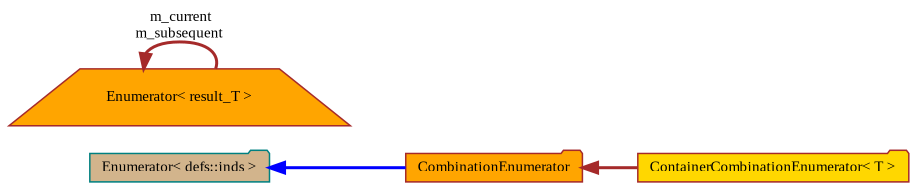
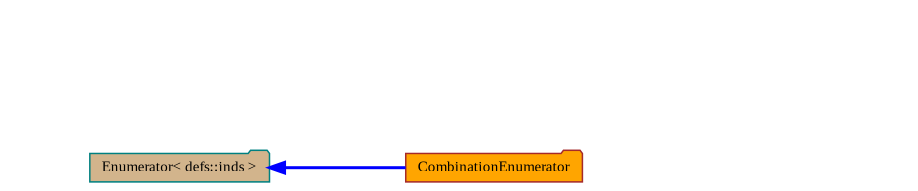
  digraph {
    fontname="Liberation Serif"
    rankdir=LR
    node [color=brown fillcolor=orange fontname="Liberation Serif" fontsize=10 shape=folder style=filled]
    edge [color=brown dir=back fontname="Liberation Serif" fontsize=10 labelfontname=Helvetica labelfontsize=10 style=bold]
-   n1 [fillcolor=gold fontcolor=black height=0.2 label="ContainerCombinationEnumerator\< T \>" width=0.4]
    n2 [height=0.2 label=CombinationEnumerator width=0.4]
    n3 [color=teal fillcolor=tan height=0.2 label="Enumerator\< defs::inds \>" width=0.4]
-   n4 [height=0.2 label="Enumerator\< result_T \>" shape=trapezium width=0.4]
-   n2 -> n1
    n3 -> n2 [color=blue]
-   n4 -> n4 [label=" m_current\nm_subsequent"]
  }
